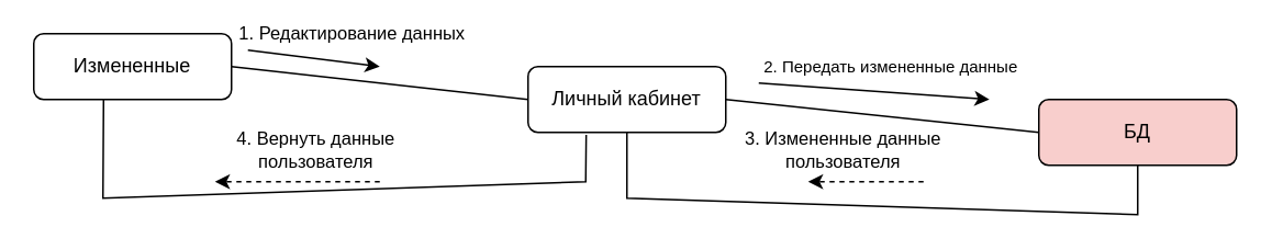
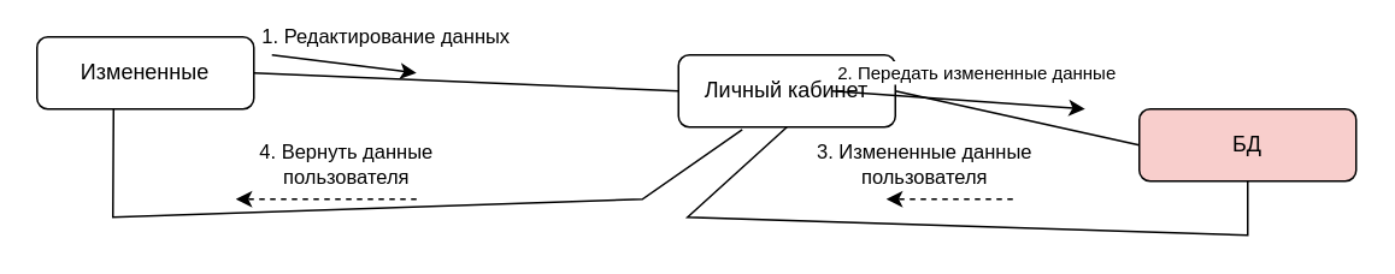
  <mxCell id="0" />
  <mxCell id="1" parent="0" />
  <mxCell id="2" value="Измененные" style="rounded=1;whiteSpace=wrap;html=1;" vertex="1" parent="1"><mxGeometry x="20" y="20" width="120" height="40" as="geometry" /></mxCell>
- <mxCell id="3" value="Личный кабинет" style="rounded=1;whiteSpace=wrap;html=1;" vertex="1" parent="1"><mxGeometry x="320" y="40" width="120" height="40" as="geometry" /></mxCell>
+ <mxCell id="3" value="Личный кабинет" style="rounded=1;whiteSpace=wrap;html=1;" vertex="1" parent="1"><mxGeometry x="375" y="30" width="120" height="40" as="geometry" /></mxCell>
  <mxCell id="4" value="БД" style="rounded=1;whiteSpace=wrap;html=1;fillColor=#f8cecc;" vertex="1" parent="1"><mxGeometry x="630" y="60" width="120" height="40" as="geometry" /></mxCell>
  <mxCell id="5" value="" style="endArrow=classic;html=1;rounded=0;" edge="1" parent="1"><mxGeometry width="50" height="50" relative="1" as="geometry"><mxPoint x="150" y="30" as="sourcePoint" /><mxPoint x="230" y="40" as="targetPoint" /><Array as="points" /></mxGeometry></mxCell>
  <mxCell id="6" value="1. Редактирование данных" style="edgeLabel;html=1;align=center;verticalAlign=middle;resizable=0;points=[];" vertex="1" connectable="0" parent="5"><mxGeometry x="-0.46" y="1" relative="1" as="geometry"><mxPoint x="41" y="-12" as="offset" /></mxGeometry></mxCell>
  <mxCell id="7" value="" style="endArrow=classic;html=1;rounded=0;" edge="1" parent="1"><mxGeometry width="50" height="50" relative="1" as="geometry"><mxPoint x="460" y="50" as="sourcePoint" /><mxPoint x="600" y="60" as="targetPoint" /><Array as="points" /></mxGeometry></mxCell>
  <mxCell id="8" value="&lt;font style=&quot;font-size: 10px;&quot;&gt;2. Передать измененные данные&lt;/font&gt;" style="edgeLabel;html=1;align=center;verticalAlign=middle;resizable=0;points=[];" vertex="1" connectable="0" parent="7"><mxGeometry x="-0.46" y="1" relative="1" as="geometry"><mxPoint x="42" y="-12" as="offset" /></mxGeometry></mxCell>
  <mxCell id="9" value="" style="endArrow=classic;html=1;rounded=0;dashed=1;" edge="1" parent="1"><mxGeometry width="50" height="50" relative="1" as="geometry"><mxPoint x="230" y="110" as="sourcePoint" /><mxPoint x="130" y="110" as="targetPoint" /><Array as="points" /></mxGeometry></mxCell>
  <mxCell id="10" value="4. Вернуть данные&lt;br&gt;пользователя" style="edgeLabel;html=1;align=center;verticalAlign=middle;resizable=0;points=[];" vertex="1" connectable="0" parent="9"><mxGeometry x="-0.46" y="1" relative="1" as="geometry"><mxPoint x="-13" y="-21" as="offset" /></mxGeometry></mxCell>
  <mxCell id="11" value="" style="endArrow=classic;html=1;rounded=0;dashed=1;" edge="1" parent="1"><mxGeometry width="50" height="50" relative="1" as="geometry"><mxPoint x="560" y="110" as="sourcePoint" /><mxPoint x="490" y="110" as="targetPoint" /><Array as="points" /></mxGeometry></mxCell>
  <mxCell id="12" value="3. Измененные данные &lt;br&gt;пользователя" style="edgeLabel;html=1;align=center;verticalAlign=middle;resizable=0;points=[];" vertex="1" connectable="0" parent="11"><mxGeometry x="-0.46" y="1" relative="1" as="geometry"><mxPoint x="-31" y="-21" as="offset" /></mxGeometry></mxCell>
  <mxCell id="13" value="" style="endArrow=none;html=1;rounded=0;exitX=1;exitY=0.5;exitDx=0;exitDy=0;entryX=0;entryY=0.5;entryDx=0;entryDy=0;" edge="1" parent="1" source="2" target="3"><mxGeometry width="50" height="50" relative="1" as="geometry"><mxPoint x="240" y="50" as="sourcePoint" /><mxPoint x="290" y="0" as="targetPoint" /></mxGeometry></mxCell>
  <mxCell id="14" value="" style="endArrow=none;html=1;rounded=0;exitX=1;exitY=0.5;exitDx=0;exitDy=0;entryX=0;entryY=0.5;entryDx=0;entryDy=0;" edge="1" parent="1" source="3" target="4"><mxGeometry width="50" height="50" relative="1" as="geometry"><mxPoint x="240" y="50" as="sourcePoint" /><mxPoint x="290" y="0" as="targetPoint" /></mxGeometry></mxCell>
  <mxCell id="15" value="" style="endArrow=none;html=1;rounded=0;entryX=0.5;entryY=1;entryDx=0;entryDy=0;exitX=0.5;exitY=1;exitDx=0;exitDy=0;" edge="1" parent="1" source="3" target="4"><mxGeometry width="50" height="50" relative="1" as="geometry"><mxPoint x="360" y="130" as="sourcePoint" /><mxPoint x="410" y="80" as="targetPoint" /><Array as="points"><mxPoint x="380" y="120" /><mxPoint x="690" y="130" /></Array></mxGeometry></mxCell>
  <mxCell id="16" value="" style="endArrow=none;html=1;rounded=0;entryX=0.294;entryY=1.036;entryDx=0;entryDy=0;entryPerimeter=0;exitX=0.353;exitY=1;exitDx=0;exitDy=0;exitPerimeter=0;" edge="1" parent="1" source="2" target="3"><mxGeometry width="50" height="50" relative="1" as="geometry"><mxPoint x="310" y="140" as="sourcePoint" /><mxPoint x="360" y="90" as="targetPoint" /><Array as="points"><mxPoint x="62" y="120" /><mxPoint x="355" y="110" /></Array></mxGeometry></mxCell>
